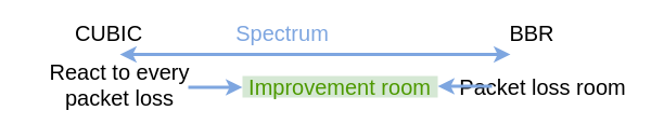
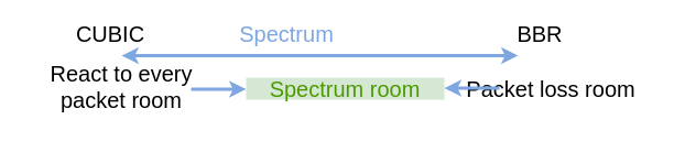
  <mxCell id="0" />
  <mxCell id="1" parent="0" />
  <mxCell id="2" value="" style="endArrow=classic;startArrow=classic;html=1;strokeWidth=3;strokeColor=#7EA6E0;" edge="1" parent="1"><mxGeometry width="50" height="50" relative="1" as="geometry"><mxPoint x="110" y="50" as="sourcePoint" /><mxPoint x="470" y="50" as="targetPoint" /></mxGeometry></mxCell>
  <mxCell id="3" value="&lt;font style=&quot;font-size: 20px&quot;&gt;CUBIC&lt;/font&gt;" style="text;html=1;strokeColor=none;fillColor=none;align=center;verticalAlign=middle;whiteSpace=wrap;rounded=0;" vertex="1" parent="1"><mxGeometry x="80" y="20" width="40" height="20" as="geometry" /></mxCell>
  <mxCell id="4" value="&lt;font style=&quot;font-size: 20px&quot;&gt;BBR&lt;/font&gt;" style="text;html=1;strokeColor=none;fillColor=none;align=center;verticalAlign=middle;whiteSpace=wrap;rounded=0;" vertex="1" parent="1"><mxGeometry x="470" y="20" width="40" height="20" as="geometry" /></mxCell>
  <mxCell id="5" value="&lt;font style=&quot;font-size: 20px&quot; color=&quot;#7ea6e0&quot;&gt;Spectrum&lt;/font&gt;" style="text;html=1;strokeColor=none;fillColor=none;align=center;verticalAlign=middle;whiteSpace=wrap;rounded=0;" vertex="1" parent="1"><mxGeometry x="240" y="20" width="40" height="20" as="geometry" /></mxCell>
- <mxCell id="6" value="&lt;font style=&quot;font-size: 20px&quot;&gt;React to every packet loss&lt;br&gt;&lt;br&gt;&lt;/font&gt;" style="text;html=1;strokeColor=none;fillColor=none;align=center;verticalAlign=middle;whiteSpace=wrap;rounded=0;" vertex="1" parent="1"><mxGeometry x="20" y="80" width="180" height="20" as="geometry" /></mxCell>
+ <mxCell id="6" value="&lt;font style=&quot;font-size: 20px&quot;&gt;React to every packet room&lt;br&gt;&lt;br&gt;&lt;/font&gt;" style="text;html=1;strokeColor=none;fillColor=none;align=center;verticalAlign=middle;whiteSpace=wrap;rounded=0;" vertex="1" parent="1"><mxGeometry x="20" y="80" width="180" height="20" as="geometry" /></mxCell>
  <mxCell id="7" value="&lt;font style=&quot;font-size: 20px&quot;&gt;Packet loss room&lt;br&gt;&lt;/font&gt;" style="text;html=1;strokeColor=none;fillColor=none;align=center;verticalAlign=middle;whiteSpace=wrap;rounded=0;" vertex="1" parent="1"><mxGeometry x="410" y="70" width="180" height="20" as="geometry" /></mxCell>
- <mxCell id="8" value="&lt;font style=&quot;font-size: 20px&quot;&gt;&lt;font color=&quot;#4d9900&quot;&gt;Improvement room&lt;/font&gt;&lt;br&gt;&lt;/font&gt;" style="text;html=1;strokeColor=none;fillColor=#d5e8d4;align=center;verticalAlign=middle;whiteSpace=wrap;rounded=0;" vertex="1" parent="1"><mxGeometry x="223" y="70" width="180" height="20" as="geometry" /></mxCell>
+ <mxCell id="8" value="&lt;font style=&quot;font-size: 20px&quot;&gt;&lt;font color=&quot;#4d9900&quot;&gt;Spectrum room&lt;/font&gt;&lt;br&gt;&lt;/font&gt;" style="text;html=1;strokeColor=none;fillColor=#d5e8d4;align=center;verticalAlign=middle;whiteSpace=wrap;rounded=0;" vertex="1" parent="1"><mxGeometry x="223" y="70" width="180" height="20" as="geometry" /></mxCell>
  <mxCell id="9" value="" style="endArrow=classic;html=1;strokeColor=#7EA6E0;strokeWidth=3;" edge="1" parent="1"><mxGeometry width="50" height="50" relative="1" as="geometry"><mxPoint x="173" y="80.5" as="sourcePoint" /><mxPoint x="223" y="80.5" as="targetPoint" /></mxGeometry></mxCell>
  <mxCell id="10" value="" style="endArrow=classic;html=1;strokeColor=#7EA6E0;strokeWidth=3;" edge="1" parent="1"><mxGeometry width="50" height="50" relative="1" as="geometry"><mxPoint x="453" y="79.5" as="sourcePoint" /><mxPoint x="403" y="79.5" as="targetPoint" /></mxGeometry></mxCell>
